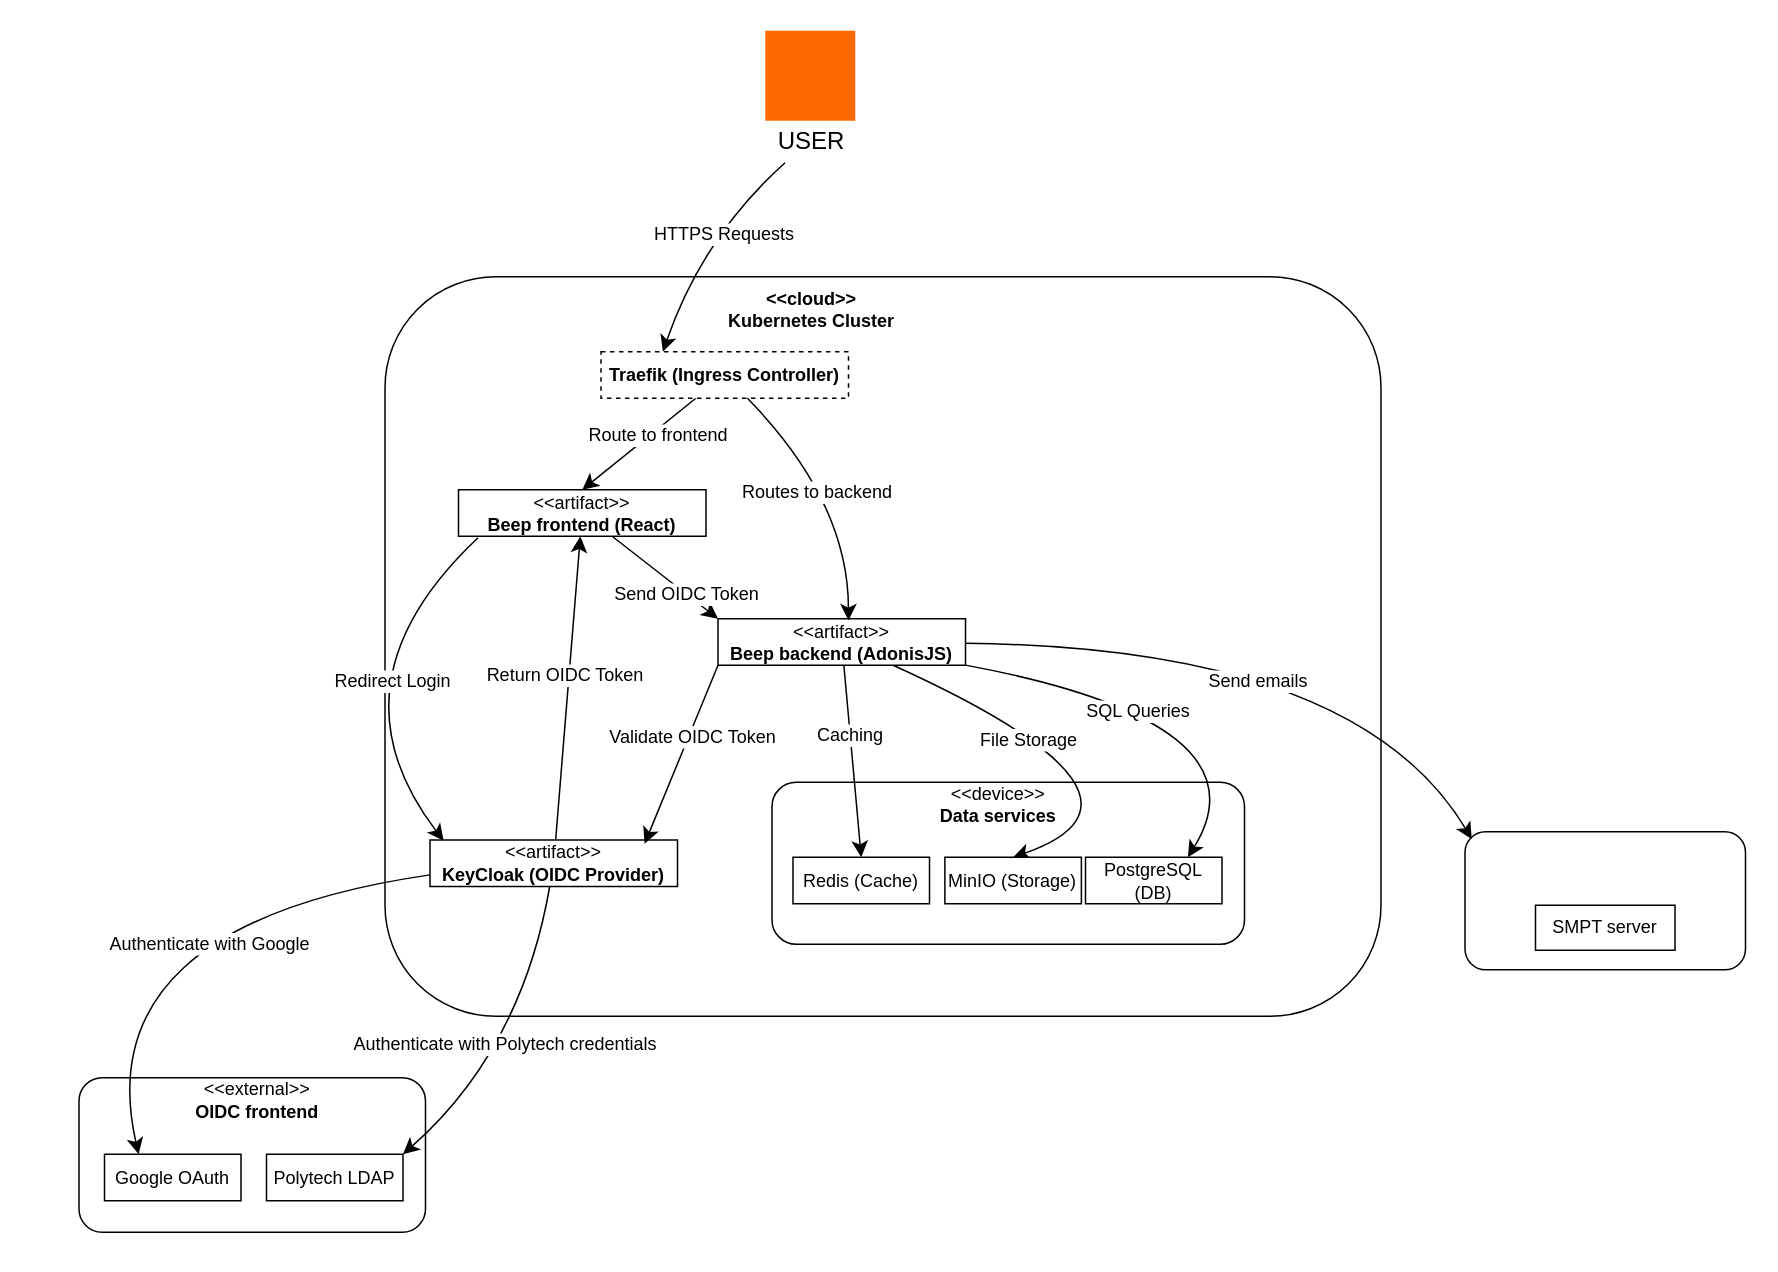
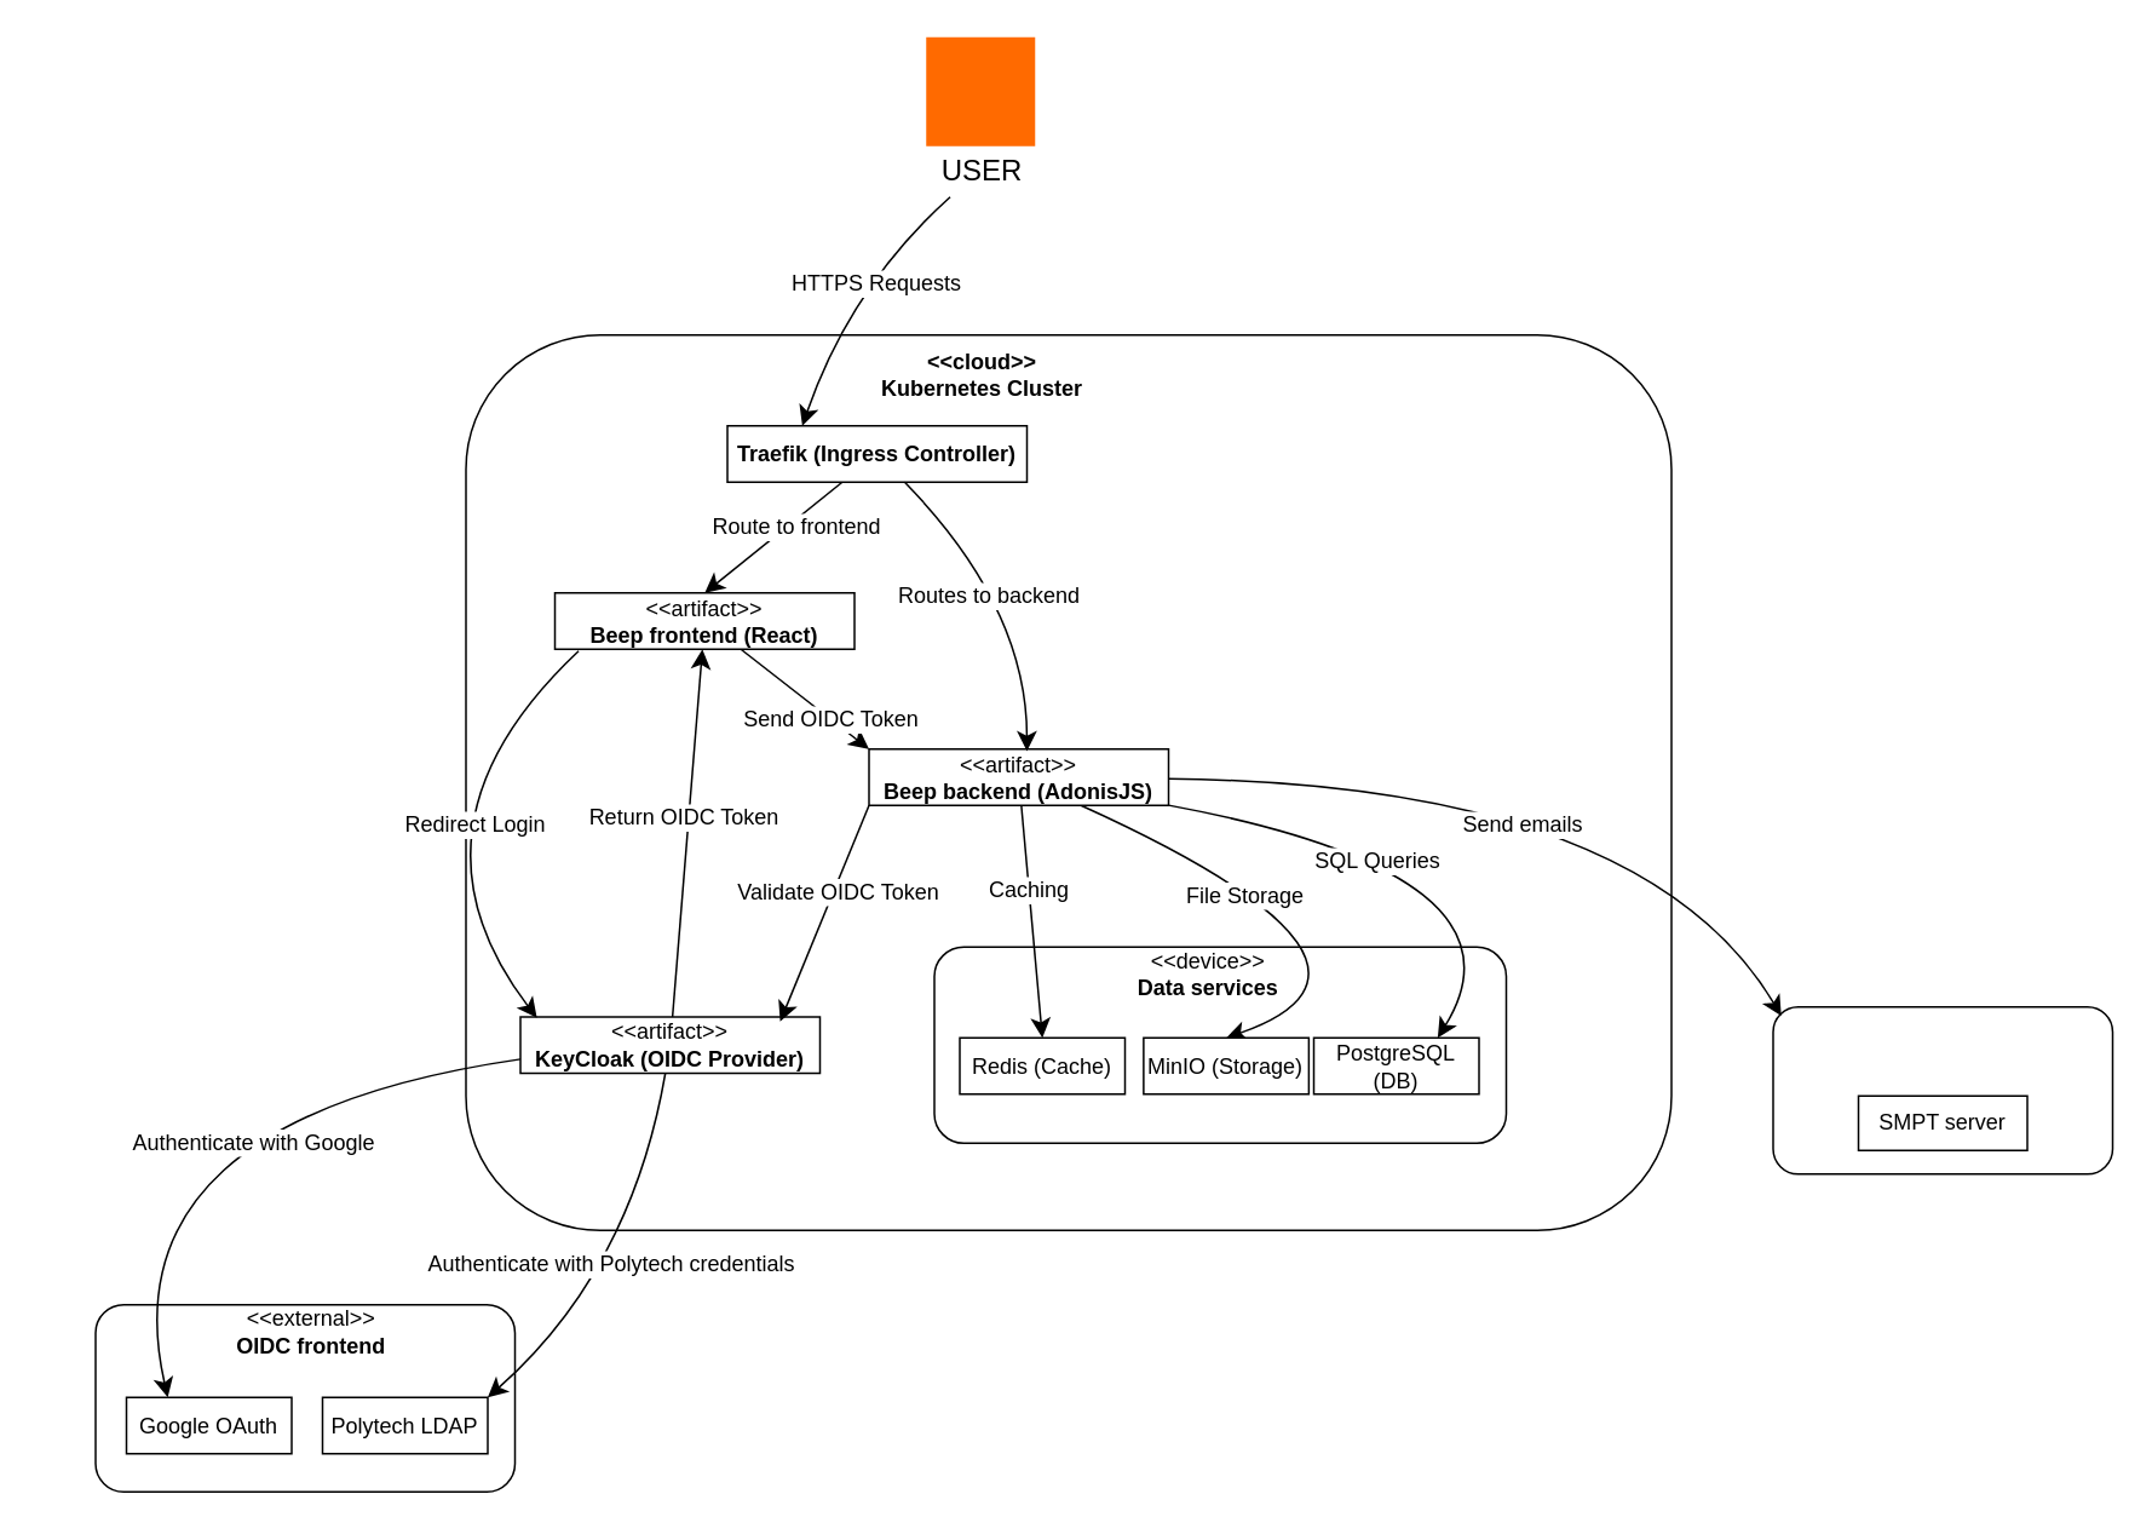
  <mxCell id="0" />
  <mxCell id="1" parent="0" />
  <mxCell id="2" value="" style="group" connectable="0" vertex="1" parent="1"><mxGeometry x="256" y="184" width="907" height="642" as="geometry" /></mxCell>
  <mxCell id="3" value="" style="group" connectable="0" vertex="1" parent="2"><mxGeometry x="720" y="370" width="187" height="92" as="geometry" /></mxCell>
  <mxCell id="4" value="" style="rounded=1;whiteSpace=wrap;html=1;" vertex="1" parent="3"><mxGeometry width="187" height="92" as="geometry" /></mxCell>
  <mxCell id="5" value="SMPT s&lt;span style=&quot;background-color: transparent; color: light-dark(rgb(0, 0, 0), rgb(255, 255, 255));&quot;&gt;erver&lt;/span&gt;" style="rounded=0;whiteSpace=wrap;html=1;" vertex="1" parent="3"><mxGeometry x="47" y="49" width="93" height="30" as="geometry" /></mxCell>
  <mxCell id="6" value="" style="rounded=1;whiteSpace=wrap;html=1;" vertex="1" parent="2"><mxGeometry width="664" height="493" as="geometry" /></mxCell>
  <mxCell id="7" value="" style="group" connectable="0" vertex="1" parent="2"><mxGeometry x="258" y="337" width="315" height="108" as="geometry" /></mxCell>
  <mxCell id="8" value="" style="rounded=1;whiteSpace=wrap;html=1;" vertex="1" parent="7"><mxGeometry width="315" height="108" as="geometry" /></mxCell>
  <mxCell id="9" value="&amp;lt;&amp;lt;device&amp;gt;&amp;gt;&lt;div&gt;&lt;b&gt;Data services&lt;/b&gt;&lt;/div&gt;" style="text;html=1;align=center;verticalAlign=middle;whiteSpace=wrap;rounded=0;" vertex="1" parent="7"><mxGeometry x="94.75" width="111.5" height="30" as="geometry" /></mxCell>
  <mxCell id="10" value="&lt;div&gt;&lt;b&gt;&amp;lt;&amp;lt;cloud&amp;gt;&amp;gt;&lt;/b&gt;&lt;/div&gt;&lt;b&gt;Kubernetes Cluster&lt;/b&gt;" style="text;html=1;align=center;verticalAlign=middle;whiteSpace=wrap;rounded=0;" vertex="1" parent="2"><mxGeometry x="217.5" y="7" width="133" height="30" as="geometry" /></mxCell>
  <mxCell id="11" style="edgeStyle=none;curved=1;rounded=0;orthogonalLoop=1;jettySize=auto;html=1;entryX=0.5;entryY=0;entryDx=0;entryDy=0;fontSize=12;startSize=8;endSize=8;" edge="1" parent="2" source="13" target="16"><mxGeometry relative="1" as="geometry" /></mxCell>
  <mxCell id="12" value="Route to frontend" style="edgeLabel;html=1;align=center;verticalAlign=middle;resizable=0;points=[];fontSize=12;" connectable="0" vertex="1" parent="11"><mxGeometry x="-0.257" y="3" relative="1" as="geometry"><mxPoint as="offset" /></mxGeometry></mxCell>
- <mxCell id="13" value="&lt;b&gt;Traefik (Ingress Controller)&lt;/b&gt;" style="rounded=0;whiteSpace=wrap;html=1;dashed=1;" vertex="1" parent="2"><mxGeometry x="144" y="50" width="165" height="31" as="geometry" /></mxCell>
+ <mxCell id="13" value="&lt;b&gt;Traefik (Ingress Controller)&lt;/b&gt;" style="rounded=0;whiteSpace=wrap;html=1;" vertex="1" parent="2"><mxGeometry x="144" y="50" width="165" height="31" as="geometry" /></mxCell>
  <mxCell id="14" style="edgeStyle=none;curved=1;rounded=0;orthogonalLoop=1;jettySize=auto;html=1;entryX=0;entryY=0;entryDx=0;entryDy=0;fontSize=12;startSize=8;endSize=8;" edge="1" parent="2" source="16" target="23"><mxGeometry relative="1" as="geometry" /></mxCell>
  <mxCell id="15" value="Send OIDC Token" style="edgeLabel;html=1;align=center;verticalAlign=middle;resizable=0;points=[];fontSize=12;" connectable="0" vertex="1" parent="14"><mxGeometry x="0.379" relative="1" as="geometry"><mxPoint as="offset" /></mxGeometry></mxCell>
  <mxCell id="16" value="&lt;div&gt;&amp;lt;&amp;lt;artifact&amp;gt;&amp;gt;&lt;/div&gt;&lt;b&gt;Beep frontend (React)&lt;/b&gt;" style="rounded=0;whiteSpace=wrap;html=1;" vertex="1" parent="2"><mxGeometry x="49" y="142" width="165" height="31" as="geometry" /></mxCell>
  <mxCell id="17" style="edgeStyle=none;curved=1;rounded=0;orthogonalLoop=1;jettySize=auto;html=1;entryX=0.75;entryY=0;entryDx=0;entryDy=0;fontSize=12;startSize=8;endSize=8;" edge="1" parent="2" source="23" target="29"><mxGeometry relative="1" as="geometry"><Array as="points"><mxPoint x="591" y="297" /></Array></mxGeometry></mxCell>
  <mxCell id="18" value="SQL Queries" style="edgeLabel;html=1;align=center;verticalAlign=middle;resizable=0;points=[];fontSize=12;" connectable="0" vertex="1" parent="17"><mxGeometry x="-0.247" y="-9" relative="1" as="geometry"><mxPoint as="offset" /></mxGeometry></mxCell>
  <mxCell id="19" style="edgeStyle=none;curved=1;rounded=0;orthogonalLoop=1;jettySize=auto;html=1;entryX=0.5;entryY=0;entryDx=0;entryDy=0;fontSize=12;startSize=8;endSize=8;" edge="1" parent="2" source="23" target="28"><mxGeometry relative="1" as="geometry"><Array as="points"><mxPoint x="533" y="347" /></Array></mxGeometry></mxCell>
  <mxCell id="20" value="File Storage" style="edgeLabel;html=1;align=center;verticalAlign=middle;resizable=0;points=[];fontSize=12;" connectable="0" vertex="1" parent="19"><mxGeometry x="-0.39" y="-8" relative="1" as="geometry"><mxPoint as="offset" /></mxGeometry></mxCell>
  <mxCell id="21" style="edgeStyle=none;curved=1;rounded=0;orthogonalLoop=1;jettySize=auto;html=1;entryX=0.5;entryY=0;entryDx=0;entryDy=0;fontSize=12;startSize=8;endSize=8;" edge="1" parent="2" source="23" target="27"><mxGeometry relative="1" as="geometry" /></mxCell>
  <mxCell id="22" value="Caching" style="edgeLabel;html=1;align=center;verticalAlign=middle;resizable=0;points=[];fontSize=12;" connectable="0" vertex="1" parent="21"><mxGeometry x="-0.268" y="-1" relative="1" as="geometry"><mxPoint as="offset" /></mxGeometry></mxCell>
  <mxCell id="23" value="&lt;div&gt;&amp;lt;&amp;lt;artifact&amp;gt;&amp;gt;&lt;/div&gt;&lt;b&gt;Beep backend (AdonisJS)&lt;/b&gt;" style="rounded=0;whiteSpace=wrap;html=1;" vertex="1" parent="2"><mxGeometry x="222" y="228" width="165" height="31" as="geometry" /></mxCell>
  <mxCell id="24" style="edgeStyle=none;curved=1;rounded=0;orthogonalLoop=1;jettySize=auto;html=1;fontSize=12;startSize=8;endSize=8;" edge="1" parent="2" source="26" target="16"><mxGeometry relative="1" as="geometry" /></mxCell>
  <mxCell id="25" value="Return OIDC Token" style="edgeLabel;html=1;align=center;verticalAlign=middle;resizable=0;points=[];fontSize=12;" connectable="0" vertex="1" parent="24"><mxGeometry x="0.079" y="3" relative="1" as="geometry"><mxPoint as="offset" /></mxGeometry></mxCell>
  <mxCell id="26" value="&lt;div&gt;&amp;lt;&amp;lt;artifact&amp;gt;&amp;gt;&lt;/div&gt;&lt;b&gt;KeyCloak (OIDC Provider)&lt;/b&gt;" style="rounded=0;whiteSpace=wrap;html=1;" vertex="1" parent="2"><mxGeometry x="30" y="375.5" width="165" height="31" as="geometry" /></mxCell>
  <mxCell id="27" value="Redis (Cache)" style="rounded=0;whiteSpace=wrap;html=1;" vertex="1" parent="2"><mxGeometry x="272" y="387" width="91" height="31" as="geometry" /></mxCell>
  <mxCell id="28" value="MinIO (Storage)" style="rounded=0;whiteSpace=wrap;html=1;" vertex="1" parent="2"><mxGeometry x="373.25" y="387" width="91" height="31" as="geometry" /></mxCell>
  <mxCell id="29" value="PostgreSQL (DB)" style="rounded=0;whiteSpace=wrap;html=1;" vertex="1" parent="2"><mxGeometry x="467" y="387" width="91" height="31" as="geometry" /></mxCell>
  <mxCell id="30" value="" style="group" connectable="0" vertex="1" parent="2"><mxGeometry x="-236" y="534" width="315" height="108" as="geometry" /></mxCell>
  <mxCell id="31" value="" style="group" connectable="0" vertex="1" parent="30"><mxGeometry x="32" width="231" height="103" as="geometry" /></mxCell>
  <mxCell id="32" value="" style="rounded=1;whiteSpace=wrap;html=1;" vertex="1" parent="31"><mxGeometry width="231" height="103" as="geometry" /></mxCell>
  <mxCell id="33" value="&amp;lt;&amp;lt;external&amp;gt;&amp;gt;&lt;div&gt;&lt;b&gt;OIDC frontend&lt;/b&gt;&lt;/div&gt;" style="text;html=1;align=center;verticalAlign=middle;whiteSpace=wrap;rounded=0;" vertex="1" parent="31"><mxGeometry x="62.75" width="111.5" height="30" as="geometry" /></mxCell>
  <mxCell id="34" value="Google OAuth" style="rounded=0;whiteSpace=wrap;html=1;" vertex="1" parent="30"><mxGeometry x="49" y="51" width="91" height="31" as="geometry" /></mxCell>
  <mxCell id="35" value="Polytech LDAP" style="rounded=0;whiteSpace=wrap;html=1;" vertex="1" parent="30"><mxGeometry x="157" y="51" width="91" height="31" as="geometry" /></mxCell>
  <mxCell id="36" style="edgeStyle=none;curved=1;rounded=0;orthogonalLoop=1;jettySize=auto;html=1;exitX=0;exitY=0.75;exitDx=0;exitDy=0;entryX=0.25;entryY=0;entryDx=0;entryDy=0;fontSize=12;startSize=8;endSize=8;" edge="1" parent="2" source="26" target="34"><mxGeometry relative="1" as="geometry"><Array as="points"><mxPoint x="-199" y="432" /></Array></mxGeometry></mxCell>
  <mxCell id="37" value="Authenticate with Google" style="edgeLabel;html=1;align=center;verticalAlign=middle;resizable=0;points=[];fontSize=12;" connectable="0" vertex="1" parent="36"><mxGeometry x="-0.212" y="24" relative="1" as="geometry"><mxPoint as="offset" /></mxGeometry></mxCell>
  <mxCell id="38" style="edgeStyle=none;curved=1;rounded=0;orthogonalLoop=1;jettySize=auto;html=1;entryX=1;entryY=0;entryDx=0;entryDy=0;fontSize=12;startSize=8;endSize=8;" edge="1" parent="2" source="26" target="35"><mxGeometry relative="1" as="geometry"><Array as="points"><mxPoint x="91" y="515" /></Array></mxGeometry></mxCell>
  <mxCell id="39" value="Authenticate with Polytech credentials" style="edgeLabel;html=1;align=center;verticalAlign=middle;resizable=0;points=[];fontSize=12;" connectable="0" vertex="1" parent="38"><mxGeometry x="-0.158" y="-11" relative="1" as="geometry"><mxPoint x="-4" y="17" as="offset" /></mxGeometry></mxCell>
  <mxCell id="40" style="edgeStyle=none;curved=1;rounded=0;orthogonalLoop=1;jettySize=auto;html=1;exitX=0;exitY=1;exitDx=0;exitDy=0;entryX=0.867;entryY=0.081;entryDx=0;entryDy=0;entryPerimeter=0;fontSize=12;startSize=8;endSize=8;" edge="1" parent="2" source="23" target="26"><mxGeometry relative="1" as="geometry" /></mxCell>
  <mxCell id="41" value="Validate OIDC Token" style="edgeLabel;html=1;align=center;verticalAlign=middle;resizable=0;points=[];fontSize=12;" connectable="0" vertex="1" parent="40"><mxGeometry x="-0.204" y="2" relative="1" as="geometry"><mxPoint as="offset" /></mxGeometry></mxCell>
  <mxCell id="42" style="edgeStyle=none;curved=1;rounded=0;orthogonalLoop=1;jettySize=auto;html=1;entryX=0;entryY=0.25;entryDx=0;entryDy=0;fontSize=12;startSize=8;endSize=8;" edge="1" parent="2" source="16" target="16"><mxGeometry relative="1" as="geometry" /></mxCell>
  <mxCell id="43" style="edgeStyle=none;curved=1;rounded=0;orthogonalLoop=1;jettySize=auto;html=1;entryX=0.055;entryY=0.016;entryDx=0;entryDy=0;entryPerimeter=0;fontSize=12;startSize=8;endSize=8;exitX=0.079;exitY=1.032;exitDx=0;exitDy=0;exitPerimeter=0;" edge="1" parent="2" source="16" target="26"><mxGeometry relative="1" as="geometry"><Array as="points"><mxPoint x="-41" y="271" /></Array></mxGeometry></mxCell>
  <mxCell id="44" value="Redirect Login" style="edgeLabel;html=1;align=center;verticalAlign=middle;resizable=0;points=[];fontSize=12;" connectable="0" vertex="1" parent="43"><mxGeometry x="-0.22" y="30" relative="1" as="geometry"><mxPoint as="offset" /></mxGeometry></mxCell>
  <mxCell id="45" style="edgeStyle=none;curved=1;rounded=0;orthogonalLoop=1;jettySize=auto;html=1;entryX=0.024;entryY=0.053;entryDx=0;entryDy=0;entryPerimeter=0;fontSize=12;startSize=8;endSize=8;" edge="1" parent="2" source="23" target="4"><mxGeometry relative="1" as="geometry"><Array as="points"><mxPoint x="648" y="247" /></Array></mxGeometry></mxCell>
  <mxCell id="46" value="Send emails" style="edgeLabel;html=1;align=center;verticalAlign=middle;resizable=0;points=[];fontSize=12;" connectable="0" vertex="1" parent="45"><mxGeometry x="-0.048" y="-23" relative="1" as="geometry"><mxPoint as="offset" /></mxGeometry></mxCell>
  <mxCell id="47" style="edgeStyle=none;curved=1;rounded=0;orthogonalLoop=1;jettySize=auto;html=1;entryX=0.527;entryY=0.035;entryDx=0;entryDy=0;entryPerimeter=0;fontSize=12;startSize=8;endSize=8;" edge="1" parent="2" source="13" target="23"><mxGeometry relative="1" as="geometry"><Array as="points"><mxPoint x="309" y="150" /></Array></mxGeometry></mxCell>
  <mxCell id="48" value="Routes to backend" style="edgeLabel;html=1;align=center;verticalAlign=middle;resizable=0;points=[];fontSize=12;" connectable="0" vertex="1" parent="47"><mxGeometry x="-0.12" y="-11" relative="1" as="geometry"><mxPoint as="offset" /></mxGeometry></mxCell>
  <mxCell id="49" value="" style="group" connectable="0" vertex="1" parent="1"><mxGeometry x="509" y="20" width="62" height="88" as="geometry" /></mxCell>
  <mxCell id="50" value="" style="points=[];aspect=fixed;html=1;align=center;shadow=0;dashed=0;fillColor=#FF6A00;strokeColor=none;shape=mxgraph.alibaba_cloud.user;" vertex="1" parent="49"><mxGeometry x="0.5" width="60" height="60" as="geometry" /></mxCell>
  <mxCell id="51" value="USER" style="text;html=1;align=center;verticalAlign=middle;resizable=0;points=[];autosize=1;strokeColor=none;fillColor=none;fontSize=16;" vertex="1" parent="49"><mxGeometry y="57" width="62" height="31" as="geometry" /></mxCell>
  <mxCell id="52" style="edgeStyle=none;curved=1;rounded=0;orthogonalLoop=1;jettySize=auto;html=1;entryX=0.25;entryY=0;entryDx=0;entryDy=0;fontSize=12;startSize=8;endSize=8;" edge="1" parent="1" source="51" target="13"><mxGeometry relative="1" as="geometry"><Array as="points"><mxPoint x="468" y="157" /></Array></mxGeometry></mxCell>
  <mxCell id="53" value="HTTPS Requests" style="edgeLabel;html=1;align=center;verticalAlign=middle;resizable=0;points=[];fontSize=12;" connectable="0" vertex="1" parent="52"><mxGeometry x="-0.184" y="8" relative="1" as="geometry"><mxPoint as="offset" /></mxGeometry></mxCell>
